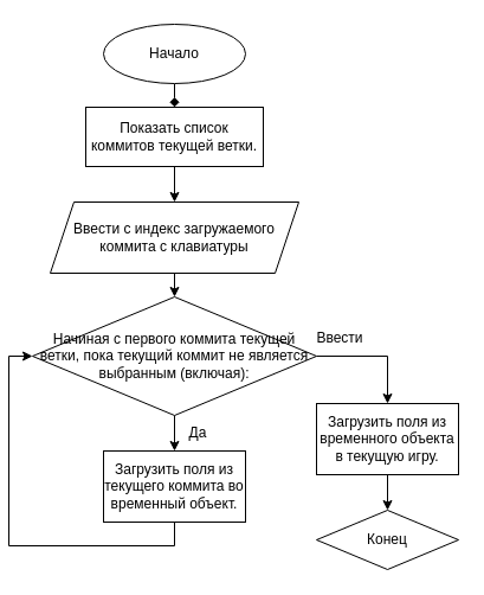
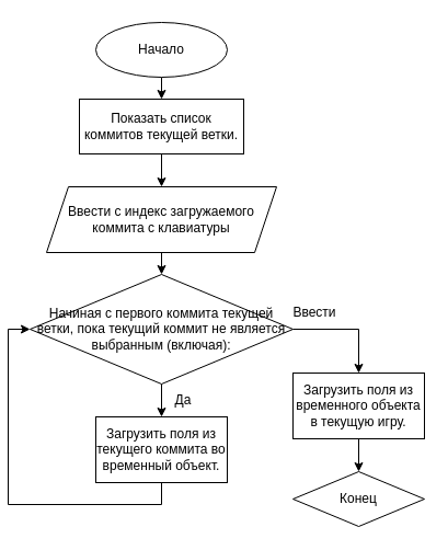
  <mxCell id="0" />
  <mxCell id="1" parent="0" />
- <mxCell id="2" style="edgeStyle=orthogonalEdgeStyle;rounded=0;orthogonalLoop=1;jettySize=auto;html=1;exitX=0.5;exitY=1;exitDx=0;exitDy=0;entryX=0.5;entryY=0;entryDx=0;entryDy=0;endArrow=diamond;" parent="1" source="3" target="6" edge="1"><mxGeometry relative="1" as="geometry" /></mxCell>
+ <mxCell id="2" style="edgeStyle=orthogonalEdgeStyle;rounded=0;orthogonalLoop=1;jettySize=auto;html=1;exitX=0.5;exitY=1;exitDx=0;exitDy=0;entryX=0.5;entryY=0;entryDx=0;entryDy=0;" parent="1" source="3" target="6" edge="1"><mxGeometry relative="1" as="geometry" /></mxCell>
  <mxCell id="3" value="Начало" style="ellipse;whiteSpace=wrap;html=1;" parent="1" vertex="1"><mxGeometry x="80" y="20" width="120" height="50" as="geometry" /></mxCell>
  <mxCell id="4" value="Конец" style="rhombus;whiteSpace=wrap;html=1;" parent="1" vertex="1"><mxGeometry x="260" y="430" width="120" height="50" as="geometry" /></mxCell>
  <mxCell id="5" style="edgeStyle=orthogonalEdgeStyle;rounded=0;orthogonalLoop=1;jettySize=auto;html=1;exitX=0.5;exitY=1;exitDx=0;exitDy=0;entryX=0.5;entryY=0;entryDx=0;entryDy=0;" parent="1" source="6" target="8" edge="1"><mxGeometry relative="1" as="geometry" /></mxCell>
  <mxCell id="6" value="Показать список коммитов текущей ветки." style="rounded=0;whiteSpace=wrap;html=1;" parent="1" vertex="1"><mxGeometry x="65" y="90" width="150" height="50" as="geometry" /></mxCell>
  <mxCell id="7" style="edgeStyle=orthogonalEdgeStyle;rounded=0;orthogonalLoop=1;jettySize=auto;html=1;exitX=0.5;exitY=1;exitDx=0;exitDy=0;entryX=0.5;entryY=0;entryDx=0;entryDy=0;" edge="1" parent="1" source="8" target="11"><mxGeometry relative="1" as="geometry" /></mxCell>
  <mxCell id="8" value="Ввести с индекс загружаемого коммита с клавиатуры" style="shape=parallelogram;perimeter=parallelogramPerimeter;whiteSpace=wrap;html=1;fixedSize=1;" parent="1" vertex="1"><mxGeometry x="35" y="170" width="210" height="60" as="geometry" /></mxCell>
  <mxCell id="9" style="edgeStyle=orthogonalEdgeStyle;rounded=0;orthogonalLoop=1;jettySize=auto;html=1;exitX=0.5;exitY=1;exitDx=0;exitDy=0;entryX=0.5;entryY=0;entryDx=0;entryDy=0;" edge="1" parent="1" source="11" target="13"><mxGeometry relative="1" as="geometry" /></mxCell>
  <mxCell id="10" style="edgeStyle=orthogonalEdgeStyle;rounded=0;orthogonalLoop=1;jettySize=auto;html=1;exitX=1;exitY=0.5;exitDx=0;exitDy=0;entryX=0.5;entryY=0;entryDx=0;entryDy=0;" edge="1" parent="1" source="11" target="15"><mxGeometry relative="1" as="geometry" /></mxCell>
  <mxCell id="11" value="Начиная с первого коммита текущей ветки, пока текущий коммит не является выбранным (включая):" style="rhombus;whiteSpace=wrap;html=1;" vertex="1" parent="1"><mxGeometry x="20" y="250" width="240" height="100" as="geometry" /></mxCell>
  <mxCell id="12" style="edgeStyle=orthogonalEdgeStyle;rounded=0;orthogonalLoop=1;jettySize=auto;html=1;exitX=0.5;exitY=1;exitDx=0;exitDy=0;entryX=0;entryY=0.5;entryDx=0;entryDy=0;" edge="1" parent="1" source="13" target="11"><mxGeometry relative="1" as="geometry" /></mxCell>
  <mxCell id="13" value="Загрузить поля из текущего коммита во временный объект." style="rounded=0;whiteSpace=wrap;html=1;" vertex="1" parent="1"><mxGeometry x="80" y="380" width="120" height="60" as="geometry" /></mxCell>
  <mxCell id="14" style="edgeStyle=orthogonalEdgeStyle;rounded=0;orthogonalLoop=1;jettySize=auto;html=1;exitX=0.5;exitY=1;exitDx=0;exitDy=0;entryX=0.5;entryY=0;entryDx=0;entryDy=0;" edge="1" parent="1" source="15" target="4"><mxGeometry relative="1" as="geometry" /></mxCell>
  <mxCell id="15" value="Загрузить поля из временного объекта в текущую игру." style="rounded=0;whiteSpace=wrap;html=1;" vertex="1" parent="1"><mxGeometry x="260" y="340" width="120" height="60" as="geometry" /></mxCell>
  <mxCell id="16" value="Да" style="text;html=1;strokeColor=none;fillColor=none;align=center;verticalAlign=middle;whiteSpace=wrap;rounded=0;" vertex="1" parent="1"><mxGeometry x="130" y="350" width="60" height="30" as="geometry" /></mxCell>
  <mxCell id="17" value="Ввести&lt;br&gt;" style="text;html=1;strokeColor=none;fillColor=none;align=center;verticalAlign=middle;whiteSpace=wrap;rounded=0;" vertex="1" parent="1"><mxGeometry x="250" y="270" width="60" height="30" as="geometry" /></mxCell>
